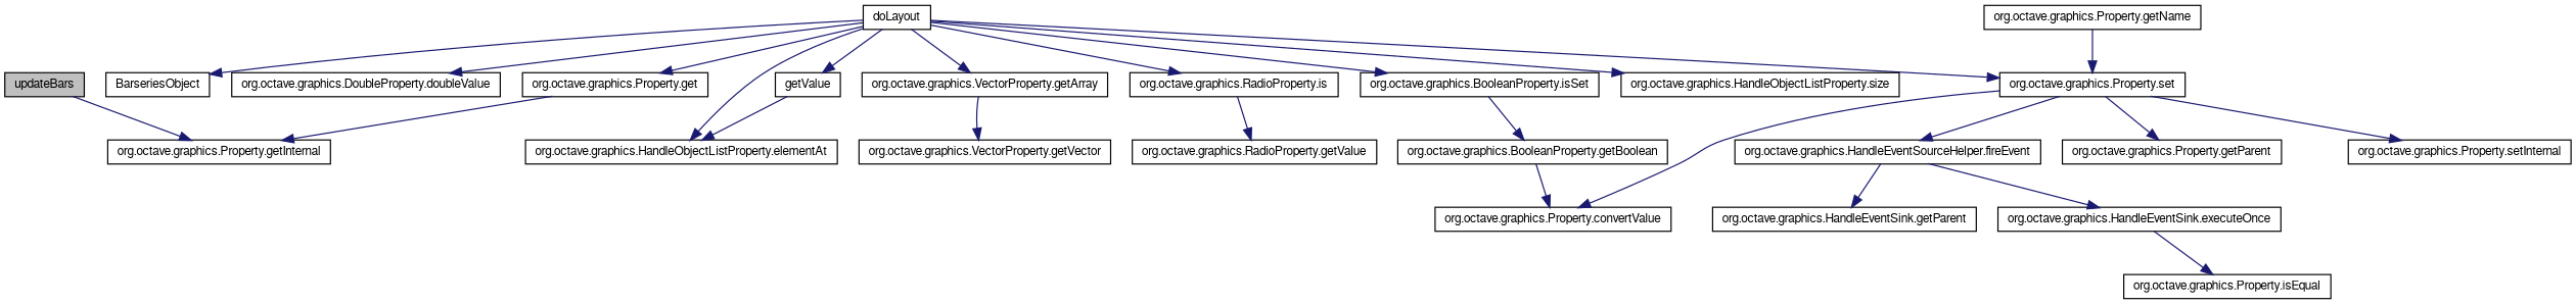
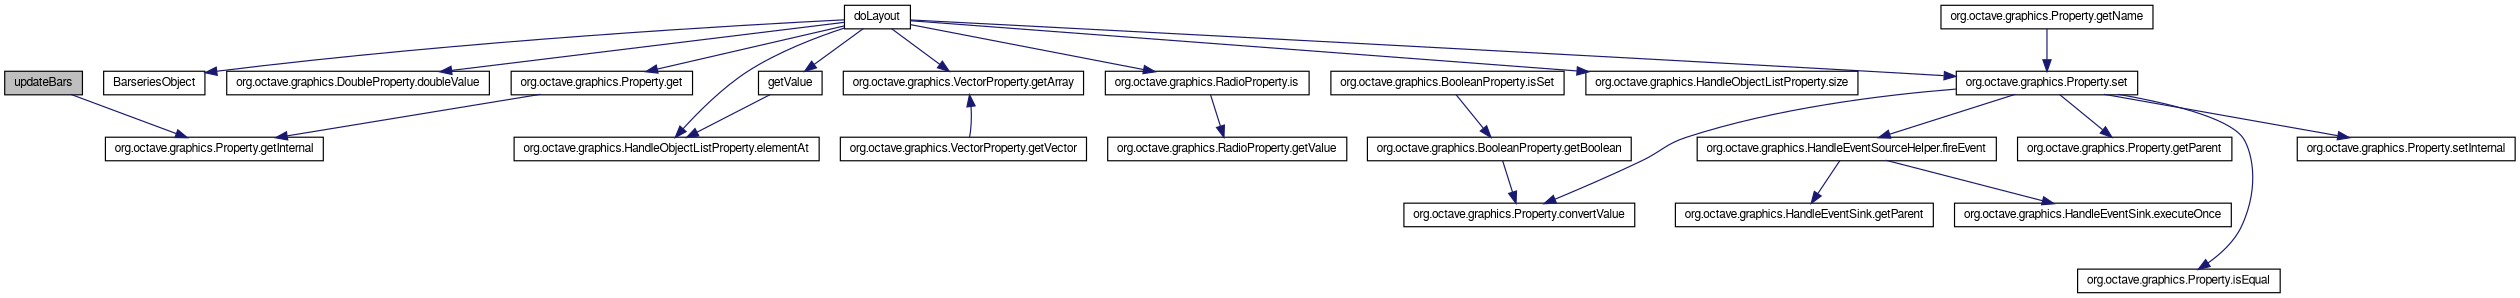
  digraph {
    rankdir=TB
    node [color=black fillcolor=white fontname=FreeSans fontsize=10 shape=record style=filled]
    edge [color=midnightblue fontname=FreeSans fontsize=10 labelfontname=FreeSans labelfontsize=10 style=solid]
    n1 [fillcolor=grey75 fontcolor=black height=0.2 label=updateBars width=0.4]
    n2 [height=0.2 label="org.octave.graphics.Property.getInternal" width=0.4]
    n3 [height=0.2 label=doLayout width=0.4]
    n4 [height=0.2 label=BarseriesObject width=0.4]
    n5 [height=0.2 label="org.octave.graphics.DoubleProperty.doubleValue" width=0.4]
    n6 [height=0.2 label="org.octave.graphics.HandleObjectListProperty.elementAt" width=0.4]
    n7 [height=0.2 label="org.octave.graphics.Property.get" width=0.4]
    n8 [height=0.2 label="org.octave.graphics.VectorProperty.getArray" width=0.4]
    n9 [height=0.2 label=getValue width=0.4]
    n10 [height=0.2 label="org.octave.graphics.RadioProperty.is" width=0.4]
    n11 [height=0.2 label="org.octave.graphics.BooleanProperty.isSet" width=0.4]
    n12 [height=0.2 label="org.octave.graphics.Property.set" width=0.4]
    n13 [height=0.2 label="org.octave.graphics.HandleObjectListProperty.size" width=0.4]
    n14 [height=0.2 label="org.octave.graphics.VectorProperty.getVector" width=0.4]
    n15 [height=0.2 label="org.octave.graphics.RadioProperty.getValue" width=0.4]
    n16 [height=0.2 label="org.octave.graphics.BooleanProperty.getBoolean" width=0.4]
    n17 [height=0.2 label="org.octave.graphics.Property.convertValue" width=0.4]
    n18 [height=0.2 label="org.octave.graphics.HandleEventSourceHelper.fireEvent" width=0.4]
    n19 [height=0.2 label="org.octave.graphics.Property.getParent" width=0.4]
    n20 [height=0.2 label="org.octave.graphics.Property.isEqual" width=0.4]
    n21 [height=0.2 label="org.octave.graphics.Property.setInternal" width=0.4]
    n22 [height=0.2 label="org.octave.graphics.HandleEventSink.getParent" width=0.4]
    n23 [height=0.2 label="org.octave.graphics.HandleEventSink.executeOnce" width=0.4]
    n24 [height=0.2 label="org.octave.graphics.Property.getName" width=0.4]
    n1 -> n2
    n3 -> n4
    n3 -> n5
    n3 -> n6
    n3 -> n7
    n3 -> n8
    n3 -> n9
    n3 -> n10
-   n3 -> n11
    n3 -> n12
    n3 -> n13
    n7 -> n2
-   n8 -> n14
+   n14 -> n8
    n9 -> n6
    n10 -> n15
    n11 -> n16
    n12 -> n17
    n12 -> n18
    n12 -> n19
-   n23 -> n20
+   n12 -> n20
    n12 -> n21
    n16 -> n17
    n18 -> n22
    n18 -> n23
    n24 -> n12
  }
